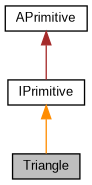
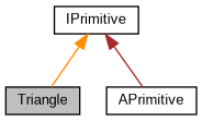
  digraph {
    fontname="Liberation Sans"
    node [color=black fillcolor=white fontname="Liberation Sans" fontsize=10 shape=record style=filled]
    edge [dir=back fontname="Liberation Sans" fontsize=10 labelfontname=Helvetica labelfontsize=10 style=solid]
    n1 [fillcolor=grey75 fontcolor=black height=0.2 label=Triangle width=0.4]
    n2 [height=0.2 label=APrimitive width=0.4]
    n3 [height=0.2 label=IPrimitive width=0.4]
    n3 -> n1 [color=darkorange]
-   n2 -> n3 [color=brown]
+   n3 -> n2 [color=brown]
  }
